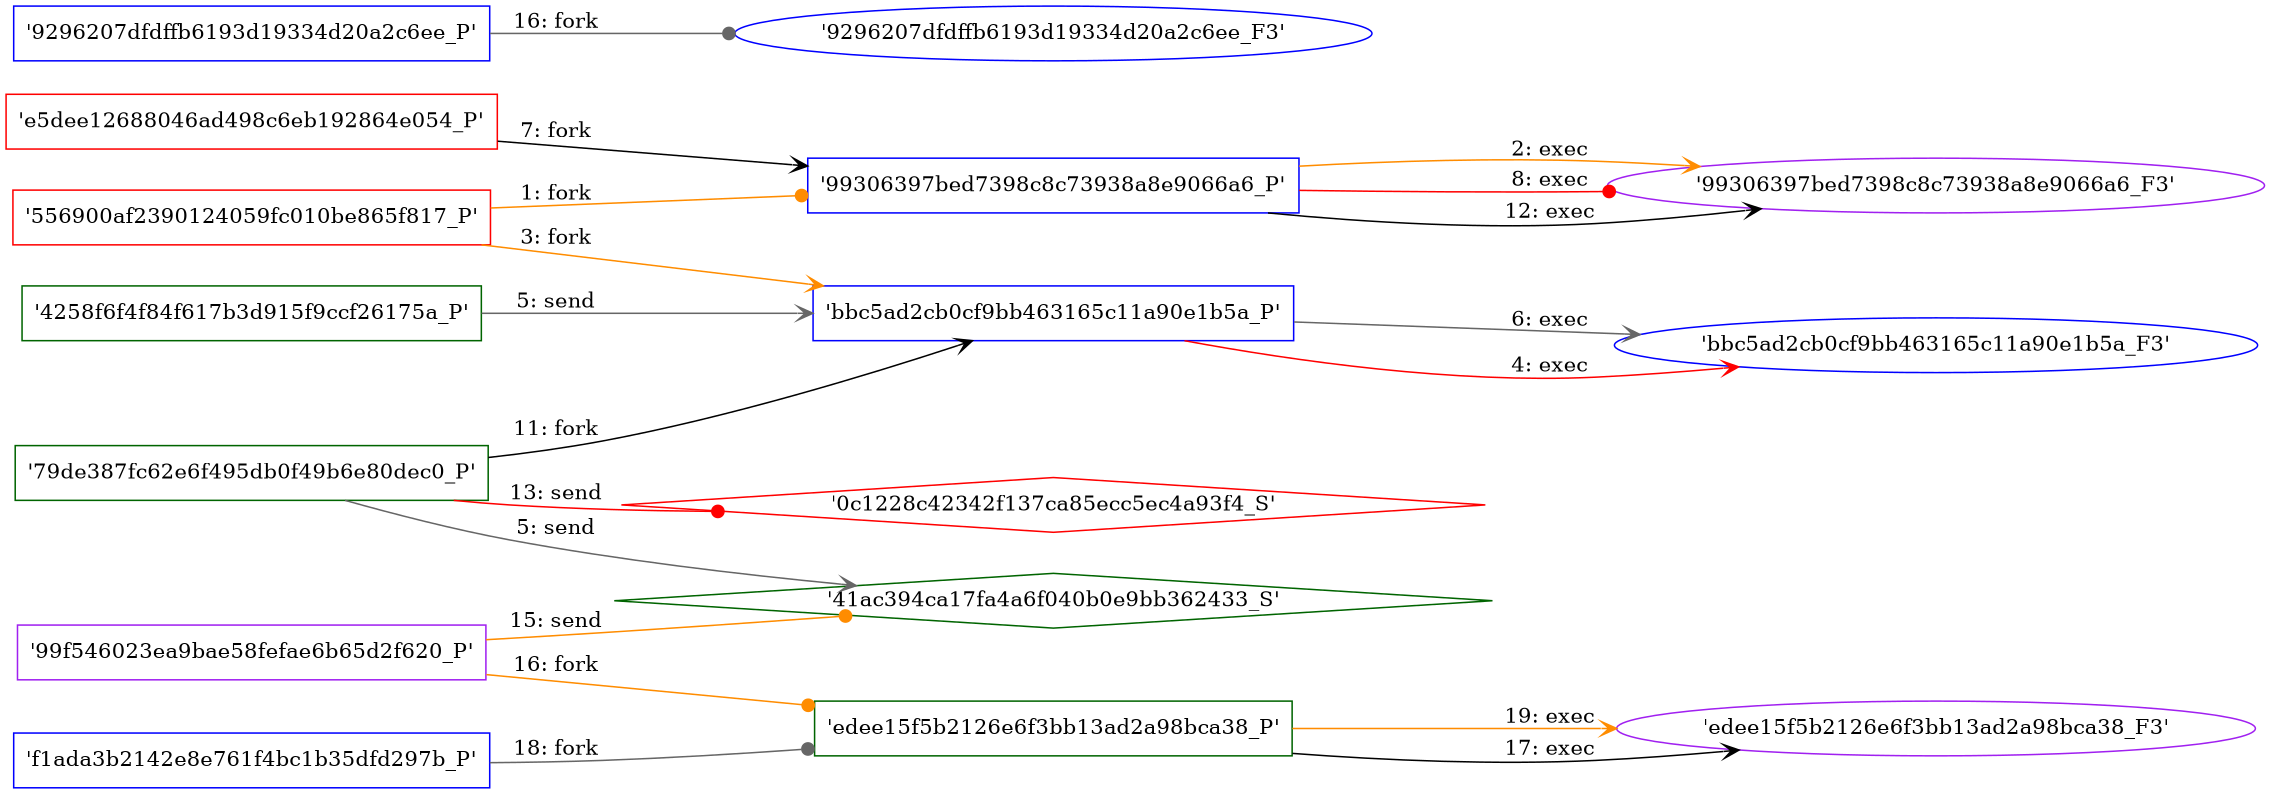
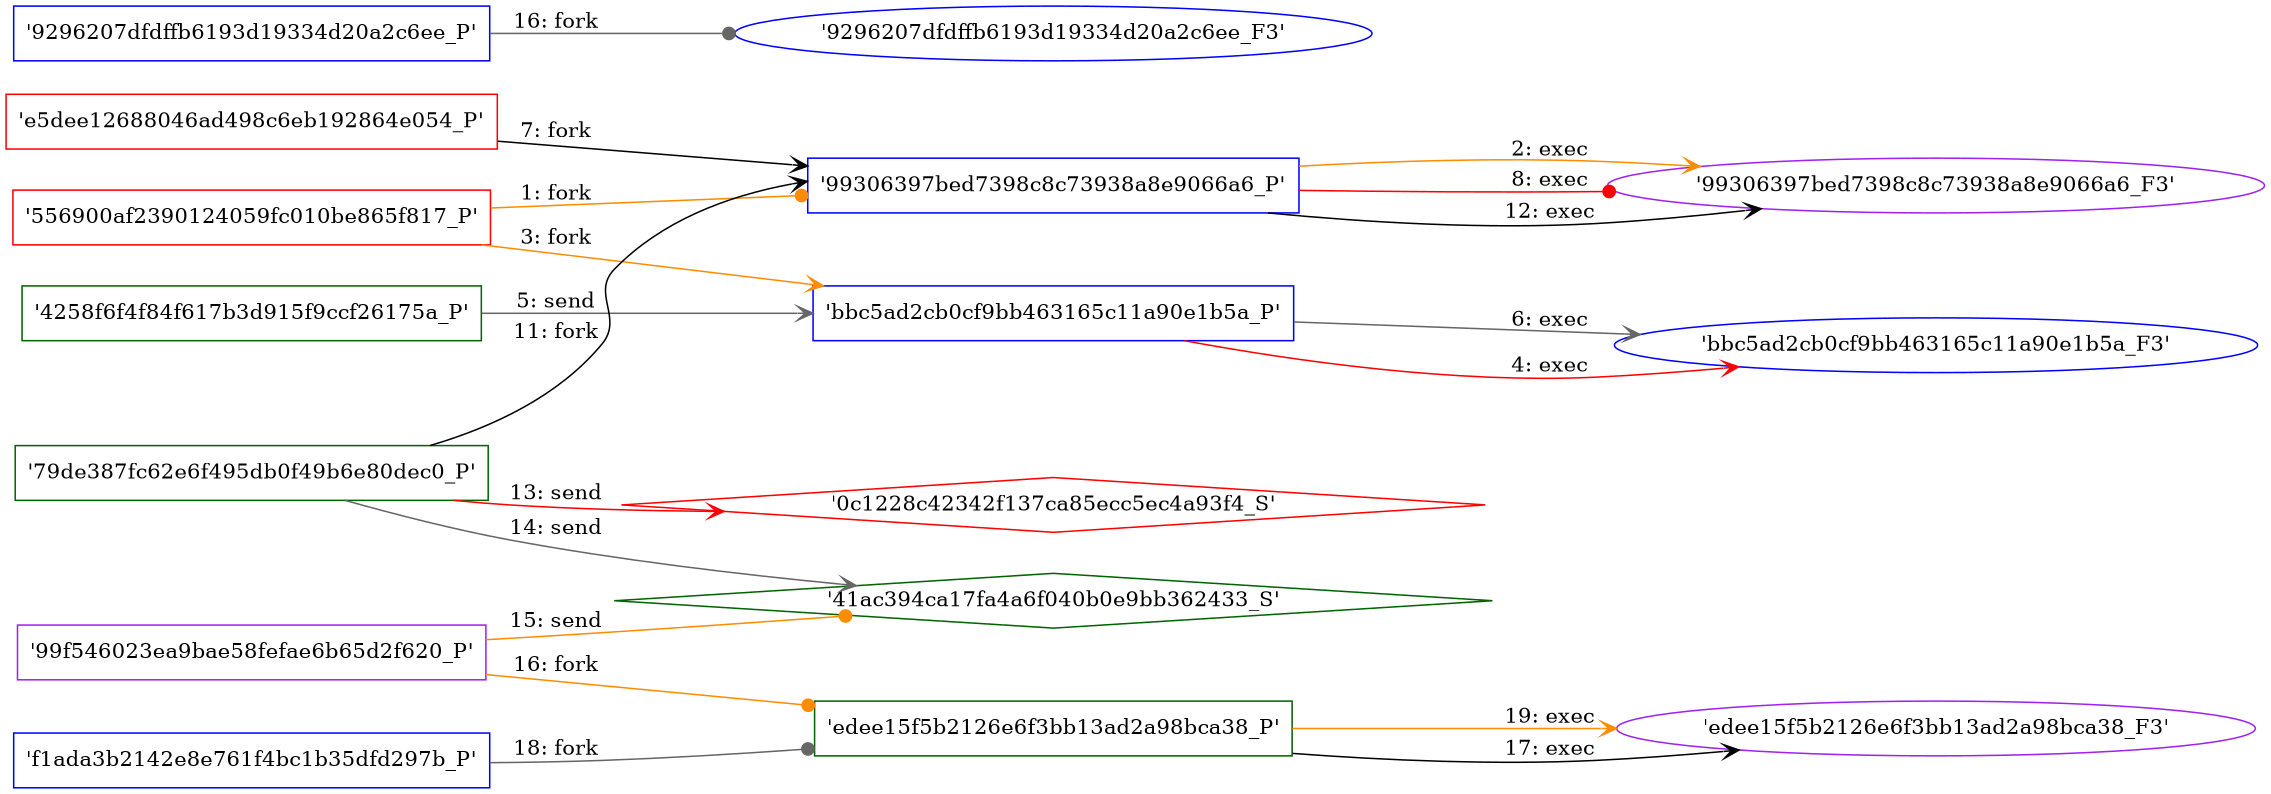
  digraph {
    engine=neato
    fixedsize=false
    fontsize=10
    nodesep=0.3
    rankdir=LR
    ranksep=0
    splines=true
    node [color=blue node_type=Process shape=box]
    edge [arrowhead=vee color=darkorange]
    "'556900af2390124059fc010be865f817_P'" [color=red]
    "'99306397bed7398c8c73938a8e9066a6_P'"
    "'bbc5ad2cb0cf9bb463165c11a90e1b5a_P'"
    "'99306397bed7398c8c73938a8e9066a6_F3'" [color=purple node_type=File shape=ellipse]
    "'bbc5ad2cb0cf9bb463165c11a90e1b5a_F3'" [node_type=File shape=ellipse]
    "'4258f6f4f84f617b3d915f9ccf26175a_P'" [color=darkgreen]
    "'e5dee12688046ad498c6eb192864e054_P'" [color=red]
    "'9296207dfdffb6193d19334d20a2c6ee_F3'" [node_type=File shape=ellipse]
    "'9296207dfdffb6193d19334d20a2c6ee_P'"
    "'79de387fc62e6f495db0f49b6e80dec0_P'" [color=darkgreen]
    "'0c1228c42342f137ca85ecc5ec4a93f4_S'" [color=red node_type=Socket shape=diamond]
    "'41ac394ca17fa4a6f040b0e9bb362433_S'" [color=darkgreen node_type=Socket shape=diamond]
    "'99f546023ea9bae58fefae6b65d2f620_P'" [color=purple]
    "'edee15f5b2126e6f3bb13ad2a98bca38_P'" [color=darkgreen]
    "'edee15f5b2126e6f3bb13ad2a98bca38_F3'" [color=purple node_type=File shape=ellipse]
    "'f1ada3b2142e8e761f4bc1b35dfd297b_P'"
    "'556900af2390124059fc010be865f817_P'" -> "'99306397bed7398c8c73938a8e9066a6_P'" [arrowhead=dot label="1: fork"]
    "'556900af2390124059fc010be865f817_P'" -> "'bbc5ad2cb0cf9bb463165c11a90e1b5a_P'" [label="3: fork"]
    "'99306397bed7398c8c73938a8e9066a6_P'" -> "'99306397bed7398c8c73938a8e9066a6_F3'" [label="2: exec"]
    "'99306397bed7398c8c73938a8e9066a6_P'" -> "'99306397bed7398c8c73938a8e9066a6_F3'" [arrowhead=dot color=red label="8: exec"]
    "'99306397bed7398c8c73938a8e9066a6_P'" -> "'99306397bed7398c8c73938a8e9066a6_F3'" [color=black label="12: exec"]
    "'bbc5ad2cb0cf9bb463165c11a90e1b5a_P'" -> "'bbc5ad2cb0cf9bb463165c11a90e1b5a_F3'" [color=red label="4: exec"]
    "'bbc5ad2cb0cf9bb463165c11a90e1b5a_P'" -> "'bbc5ad2cb0cf9bb463165c11a90e1b5a_F3'" [color=gray40 label="6: exec"]
    "'4258f6f4f84f617b3d915f9ccf26175a_P'" -> "'bbc5ad2cb0cf9bb463165c11a90e1b5a_P'" [color=gray40 label="5: send"]
    "'e5dee12688046ad498c6eb192864e054_P'" -> "'99306397bed7398c8c73938a8e9066a6_P'" [color=black label="7: fork"]
    "'9296207dfdffb6193d19334d20a2c6ee_P'" -> "'9296207dfdffb6193d19334d20a2c6ee_F3'" [arrowhead=dot color=gray40 label="16: fork"]
-   "'79de387fc62e6f495db0f49b6e80dec0_P'" -> "'bbc5ad2cb0cf9bb463165c11a90e1b5a_P'" [color=black label="11: fork"]
-   "'79de387fc62e6f495db0f49b6e80dec0_P'" -> "'0c1228c42342f137ca85ecc5ec4a93f4_S'" [arrowhead=dot color=red label="13: send"]
-   "'79de387fc62e6f495db0f49b6e80dec0_P'" -> "'41ac394ca17fa4a6f040b0e9bb362433_S'" [color=gray40 label="5: send"]
+   "'79de387fc62e6f495db0f49b6e80dec0_P'" -> "'99306397bed7398c8c73938a8e9066a6_P'" [color=black label="11: fork"]
+   "'79de387fc62e6f495db0f49b6e80dec0_P'" -> "'0c1228c42342f137ca85ecc5ec4a93f4_S'" [color=red label="13: send"]
+   "'79de387fc62e6f495db0f49b6e80dec0_P'" -> "'41ac394ca17fa4a6f040b0e9bb362433_S'" [color=gray40 label="14: send"]
    "'99f546023ea9bae58fefae6b65d2f620_P'" -> "'41ac394ca17fa4a6f040b0e9bb362433_S'" [arrowhead=dot label="15: send"]
    "'99f546023ea9bae58fefae6b65d2f620_P'" -> "'edee15f5b2126e6f3bb13ad2a98bca38_P'" [arrowhead=dot label="16: fork"]
    "'edee15f5b2126e6f3bb13ad2a98bca38_P'" -> "'edee15f5b2126e6f3bb13ad2a98bca38_F3'" [color=black label="17: exec"]
    "'edee15f5b2126e6f3bb13ad2a98bca38_P'" -> "'edee15f5b2126e6f3bb13ad2a98bca38_F3'" [label="19: exec"]
    "'f1ada3b2142e8e761f4bc1b35dfd297b_P'" -> "'edee15f5b2126e6f3bb13ad2a98bca38_P'" [arrowhead=dot color=gray40 label="18: fork"]
  }
